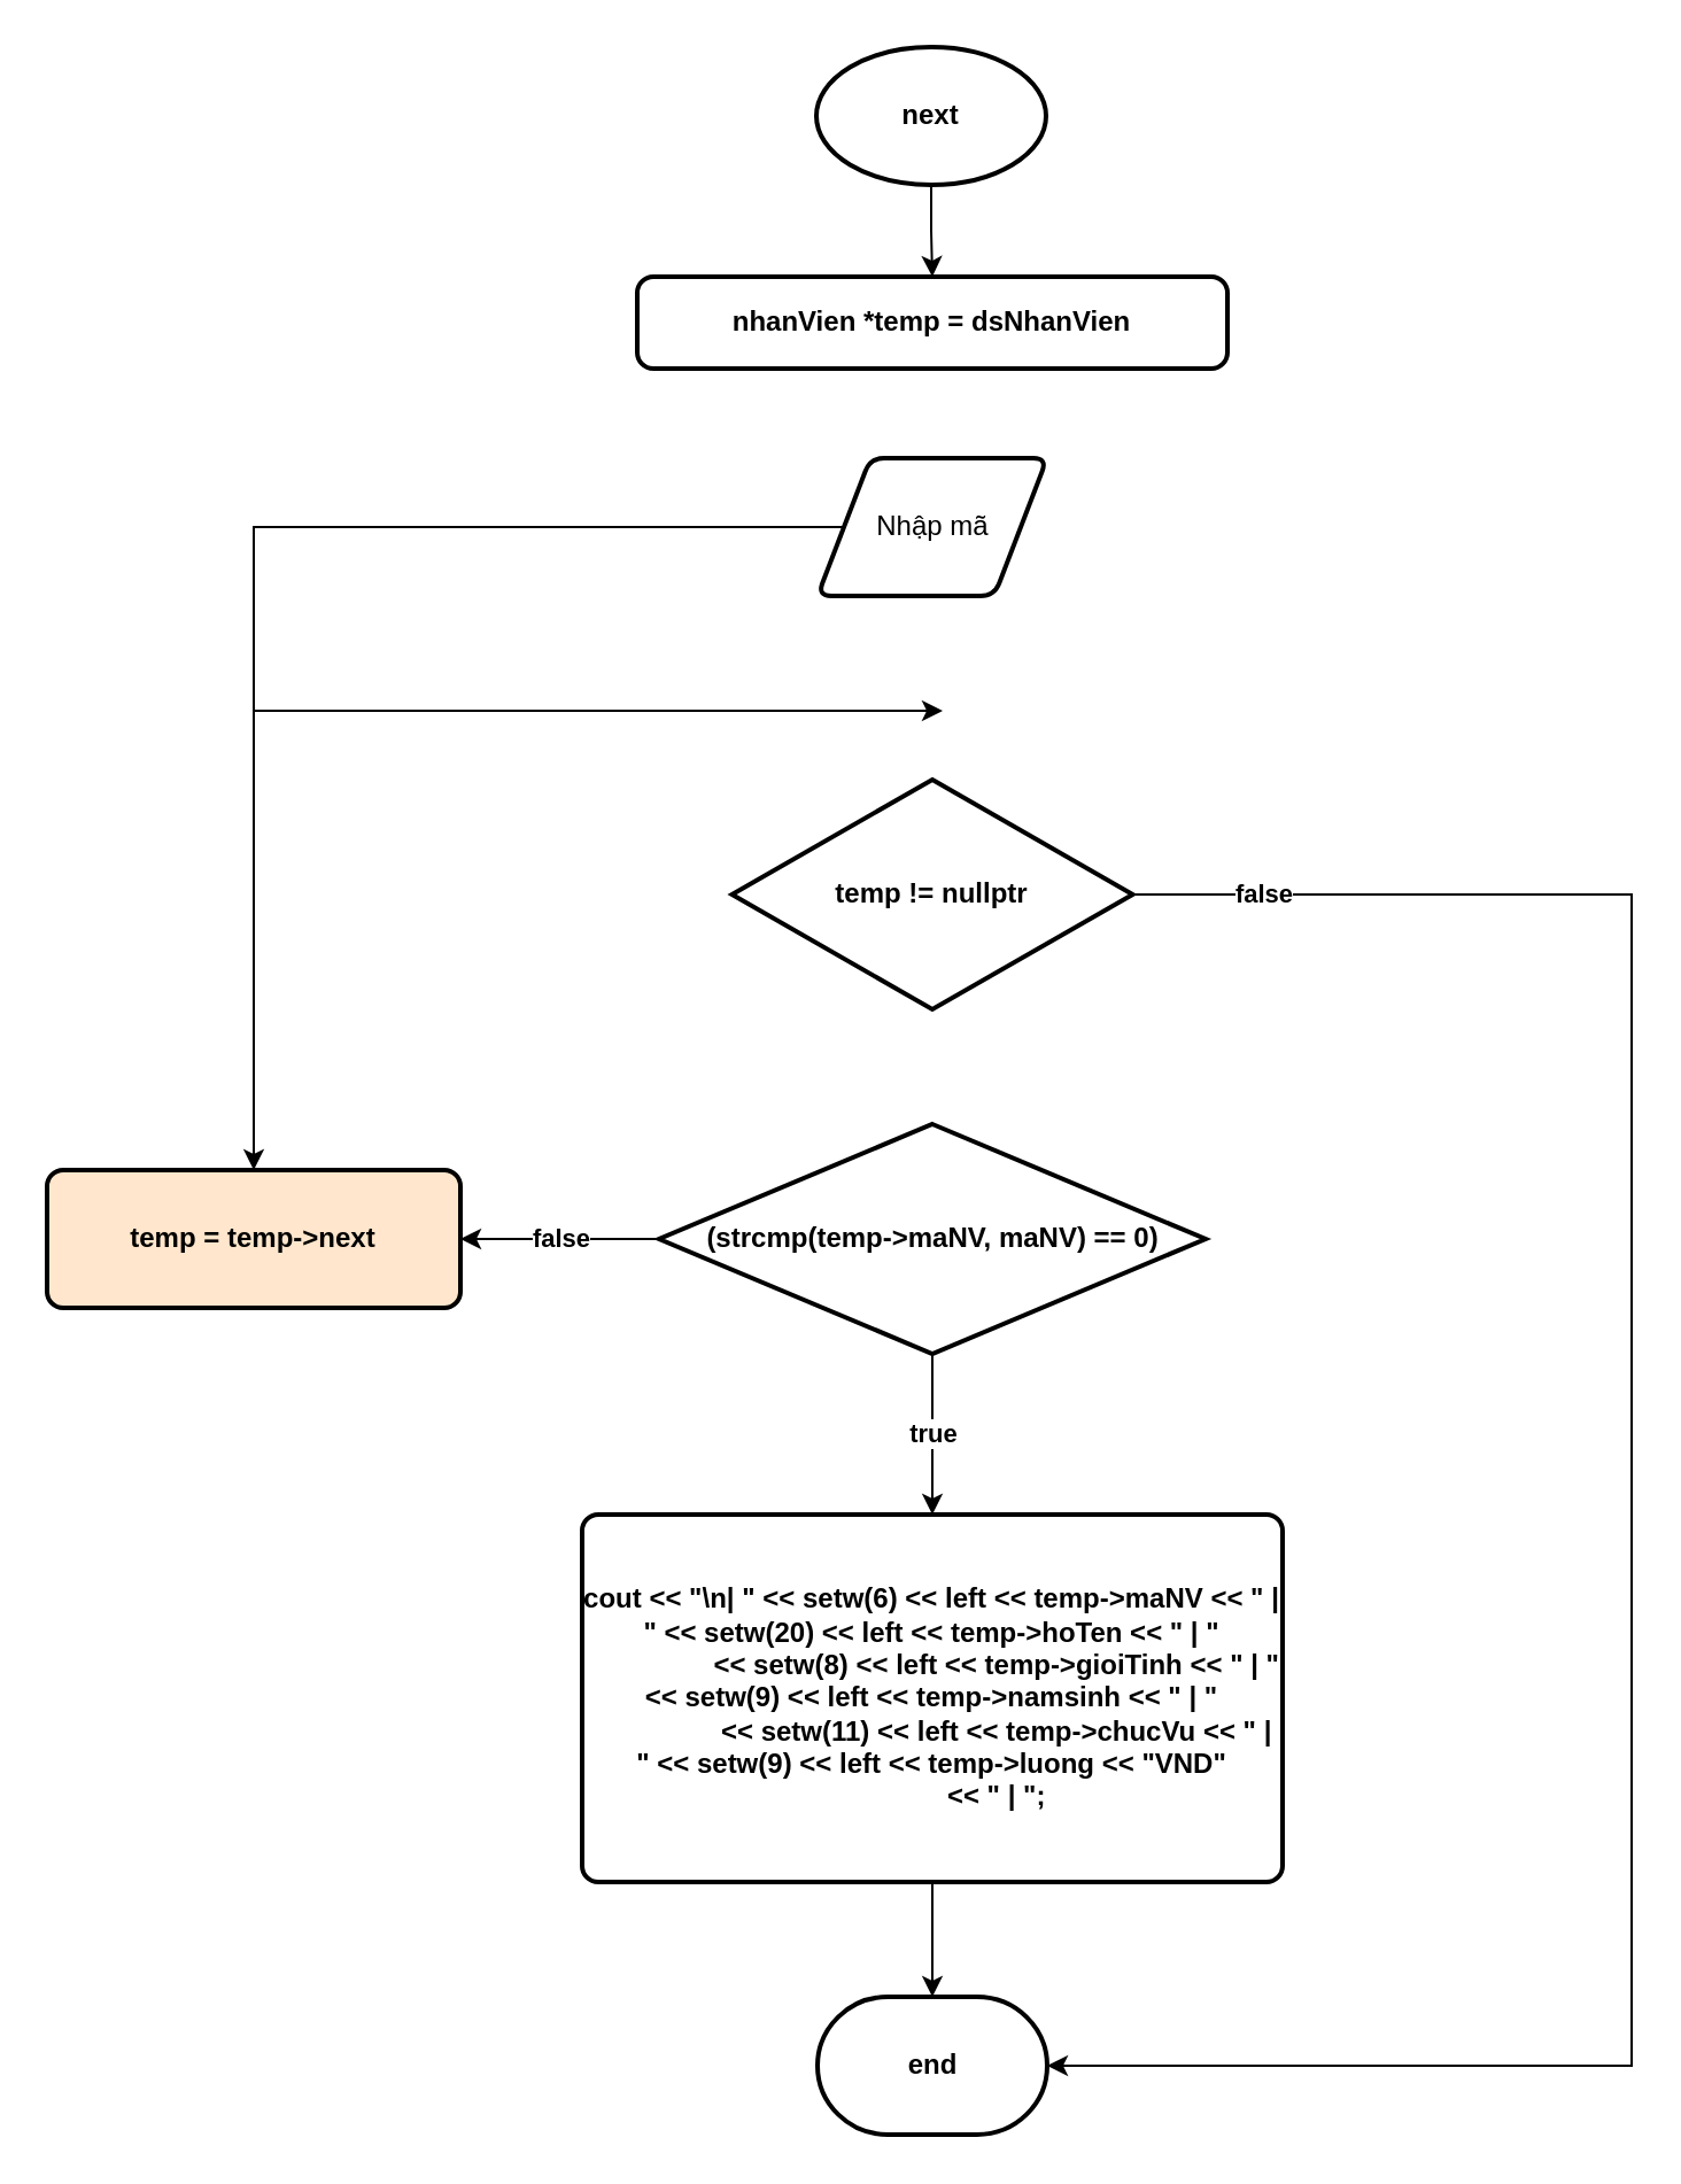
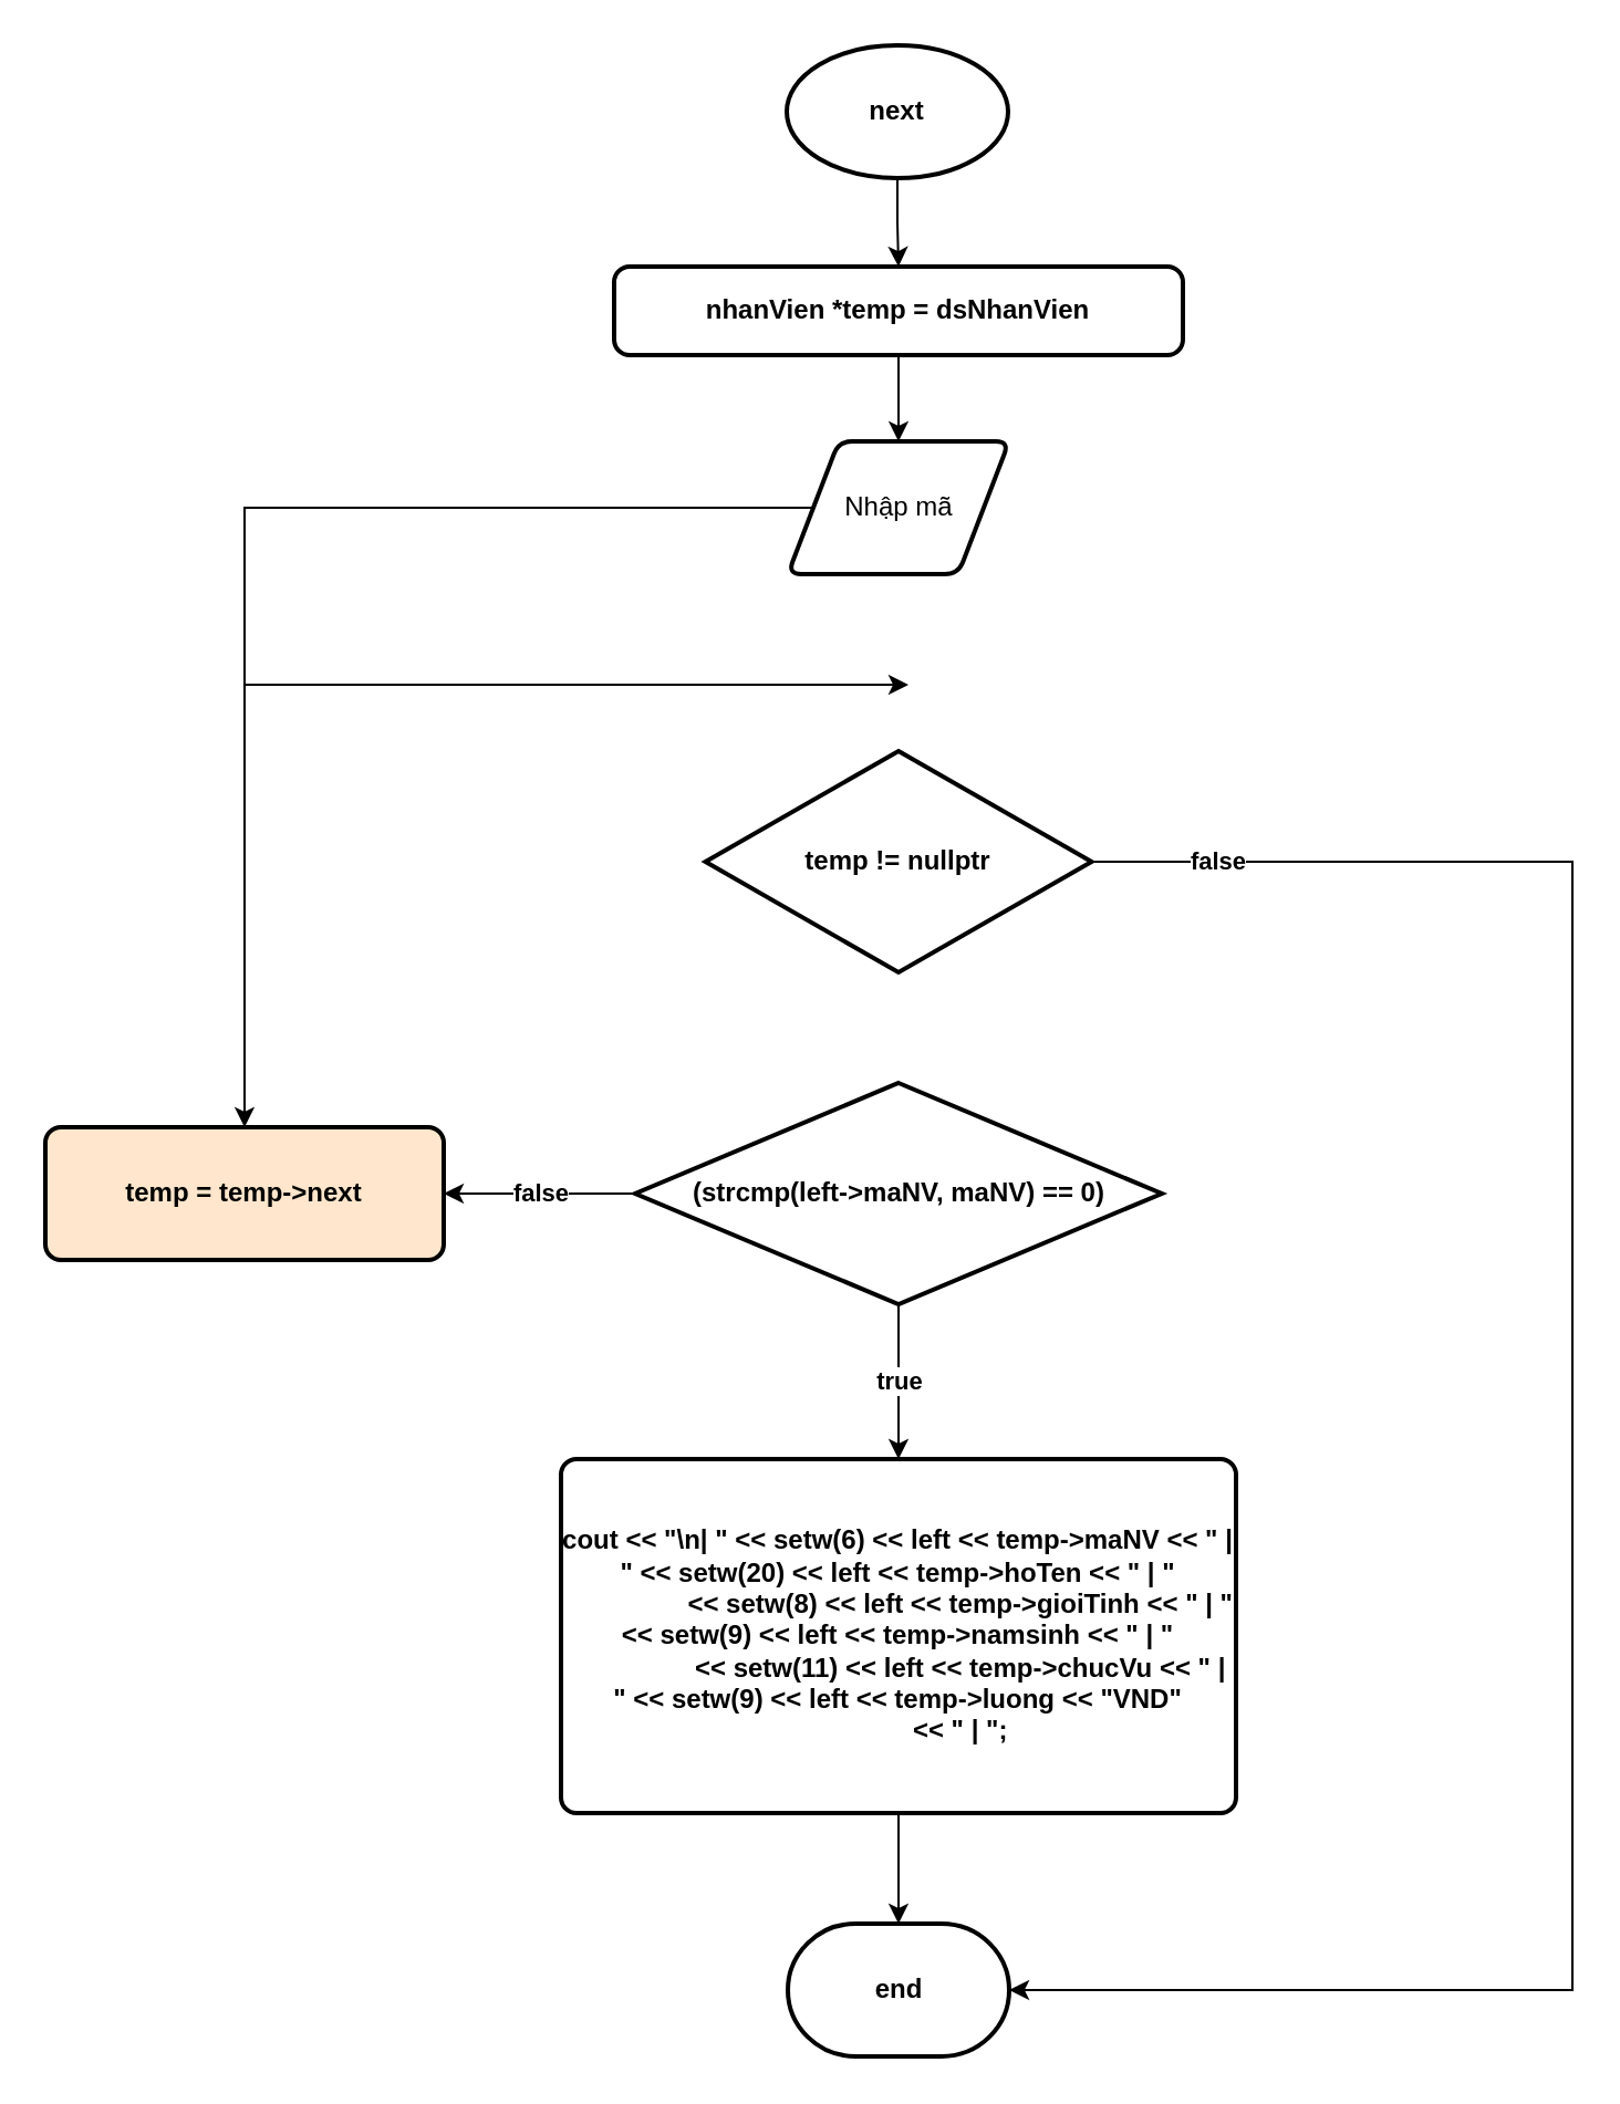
  <mxCell id="0" />
  <mxCell id="1" parent="0" />
  <mxCell id="2" style="edgeStyle=orthogonalEdgeStyle;rounded=0;orthogonalLoop=1;jettySize=auto;html=1;fontStyle=1" parent="1" source="3" target="5" edge="1"><mxGeometry relative="1" as="geometry"><mxPoint x="405" y="140" as="targetPoint" /></mxGeometry></mxCell>
  <mxCell id="3" value="next" style="strokeWidth=2;html=1;shape=mxgraph.flowchart.start_1;whiteSpace=wrap;fontStyle=1" parent="1" vertex="1"><mxGeometry x="355" y="20" width="100" height="60" as="geometry" /></mxCell>
+ <mxCell id="4" style="edgeStyle=orthogonalEdgeStyle;rounded=0;orthogonalLoop=1;jettySize=auto;html=1;" edge="1" parent="1" source="5" target="17"><mxGeometry relative="1" as="geometry"><mxPoint x="405.5" y="219" as="targetPoint" /></mxGeometry></mxCell>
  <mxCell id="5" value="nhanVien *temp = dsNhanVien" style="rounded=1;whiteSpace=wrap;html=1;absoluteArcSize=1;arcSize=14;strokeWidth=2;fontStyle=1" parent="1" vertex="1"><mxGeometry x="277" y="120" width="257" height="40" as="geometry" /></mxCell>
  <mxCell id="6" value="false" style="edgeStyle=orthogonalEdgeStyle;rounded=0;orthogonalLoop=1;jettySize=auto;html=1;entryX=1;entryY=0.5;entryDx=0;entryDy=0;entryPerimeter=0;fontStyle=1" parent="1" source="7" target="15" edge="1"><mxGeometry x="-0.883" relative="1" as="geometry"><mxPoint x="710" y="919" as="targetPoint" /><Array as="points"><mxPoint x="710" y="389" /><mxPoint x="710" y="899" /></Array><mxPoint as="offset" /></mxGeometry></mxCell>
  <mxCell id="7" value="temp != nullptr" style="strokeWidth=2;html=1;shape=mxgraph.flowchart.decision;whiteSpace=wrap;fontStyle=1" parent="1" vertex="1"><mxGeometry x="318.25" y="339" width="174.5" height="100" as="geometry" /></mxCell>
  <mxCell id="8" value="true" style="edgeStyle=orthogonalEdgeStyle;rounded=0;orthogonalLoop=1;jettySize=auto;html=1;fontStyle=1" parent="1" source="10" target="12" edge="1"><mxGeometry relative="1" as="geometry"><mxPoint x="405.5" y="659" as="targetPoint" /></mxGeometry></mxCell>
  <mxCell id="9" value="false" style="edgeStyle=orthogonalEdgeStyle;rounded=0;orthogonalLoop=1;jettySize=auto;html=1;fontStyle=1" parent="1" source="10" target="14" edge="1"><mxGeometry relative="1" as="geometry"><mxPoint x="200" y="539" as="targetPoint" /></mxGeometry></mxCell>
- <mxCell id="10" value="(strcmp(temp-&amp;gt;maNV, maNV) == 0)" style="strokeWidth=2;html=1;shape=mxgraph.flowchart.decision;whiteSpace=wrap;fontStyle=1" parent="1" vertex="1"><mxGeometry x="286.5" y="489" width="238" height="100" as="geometry" /></mxCell>
+ <mxCell id="10" value="(strcmp(left-&amp;gt;maNV, maNV) == 0)" style="strokeWidth=2;html=1;shape=mxgraph.flowchart.decision;whiteSpace=wrap;fontStyle=1" parent="1" vertex="1"><mxGeometry x="286.5" y="489" width="238" height="100" as="geometry" /></mxCell>
  <mxCell id="11" style="edgeStyle=orthogonalEdgeStyle;rounded=0;orthogonalLoop=1;jettySize=auto;html=1;fontStyle=1" parent="1" source="12" target="15" edge="1"><mxGeometry relative="1" as="geometry"><mxPoint x="405.5" y="899" as="targetPoint" /></mxGeometry></mxCell>
  <mxCell id="12" value="cout &amp;lt;&amp;lt; &quot;\n| &quot; &amp;lt;&amp;lt; setw(6) &amp;lt;&amp;lt; left &amp;lt;&amp;lt; temp-&amp;gt;maNV &amp;lt;&amp;lt; &quot; | &quot; &amp;lt;&amp;lt; setw(20) &amp;lt;&amp;lt; left &amp;lt;&amp;lt; temp-&amp;gt;hoTen &amp;lt;&amp;lt; &quot; | &quot;&#10;&amp;nbsp; &amp;nbsp; &amp;nbsp; &amp;nbsp; &amp;nbsp; &amp;nbsp; &amp;nbsp; &amp;nbsp; &amp;nbsp;&amp;lt;&amp;lt; setw(8) &amp;lt;&amp;lt; left &amp;lt;&amp;lt; temp-&amp;gt;gioiTinh &amp;lt;&amp;lt; &quot; | &quot; &amp;lt;&amp;lt; setw(9) &amp;lt;&amp;lt; left &amp;lt;&amp;lt; temp-&amp;gt;namsinh &amp;lt;&amp;lt; &quot; | &quot;&#10;&amp;nbsp; &amp;nbsp; &amp;nbsp; &amp;nbsp; &amp;nbsp; &amp;nbsp; &amp;nbsp; &amp;nbsp; &amp;nbsp;&amp;lt;&amp;lt; setw(11) &amp;lt;&amp;lt; left &amp;lt;&amp;lt; temp-&amp;gt;chucVu &amp;lt;&amp;lt; &quot; | &quot; &amp;lt;&amp;lt; setw(9) &amp;lt;&amp;lt; left &amp;lt;&amp;lt; temp-&amp;gt;luong &amp;lt;&amp;lt; &quot;VND&quot;&#10;&amp;nbsp; &amp;nbsp; &amp;nbsp; &amp;nbsp; &amp;nbsp; &amp;nbsp; &amp;nbsp; &amp;nbsp; &amp;nbsp;&amp;lt;&amp;lt; &quot; | &quot;;" style="rounded=1;whiteSpace=wrap;html=1;absoluteArcSize=1;arcSize=14;strokeWidth=2;fontStyle=1" parent="1" vertex="1"><mxGeometry x="253" y="659" width="305" height="160" as="geometry" /></mxCell>
  <mxCell id="13" style="edgeStyle=orthogonalEdgeStyle;rounded=0;orthogonalLoop=1;jettySize=auto;html=1;fontStyle=1" parent="1" source="14" edge="1"><mxGeometry relative="1" as="geometry"><mxPoint x="410" y="309" as="targetPoint" /><Array as="points"><mxPoint x="110" y="339" /><mxPoint x="110" y="339" /></Array></mxGeometry></mxCell>
  <mxCell id="14" value="temp = temp-&amp;gt;next" style="rounded=1;whiteSpace=wrap;html=1;absoluteArcSize=1;arcSize=14;strokeWidth=2;fontStyle=1;fillColor=#ffe6cc;" parent="1" vertex="1"><mxGeometry x="20" y="509" width="180" height="60" as="geometry" /></mxCell>
  <mxCell id="15" value="end" style="strokeWidth=2;html=1;shape=mxgraph.flowchart.terminator;whiteSpace=wrap;fontStyle=1" parent="1" vertex="1"><mxGeometry x="355.5" y="869" width="100" height="60" as="geometry" /></mxCell>
  <mxCell id="16" style="edgeStyle=orthogonalEdgeStyle;rounded=0;orthogonalLoop=1;jettySize=auto;html=1;" edge="1" parent="1" source="17" target="14"><mxGeometry relative="1" as="geometry" /></mxCell>
  <mxCell id="17" value="Nhập mã" style="shape=parallelogram;html=1;strokeWidth=2;perimeter=parallelogramPerimeter;whiteSpace=wrap;rounded=1;arcSize=12;size=0.23;" vertex="1" parent="1"><mxGeometry x="355.5" y="199" width="100" height="60" as="geometry" /></mxCell>
